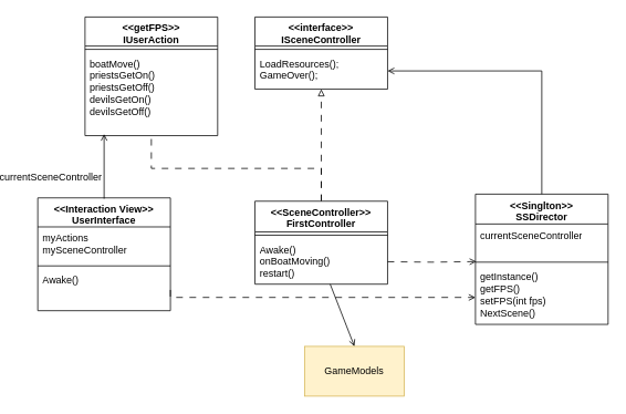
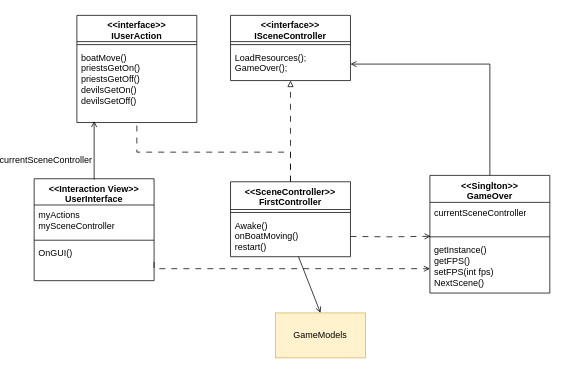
  <mxCell id="0" />
  <mxCell id="1" parent="0" />
  <mxCell id="2" style="edgeStyle=orthogonalEdgeStyle;rounded=0;orthogonalLoop=1;jettySize=auto;html=1;exitX=0.5;exitY=0;exitDx=0;exitDy=0;fontFamily=Helvetica;fontSize=12;fontColor=default;startSize=37;endArrow=none;endFill=0;dashed=1;dashPattern=8 8;" edge="1" parent="1" source="4" target="7"><mxGeometry relative="1" as="geometry"><mxPoint x="213.2" y="165.2" as="targetPoint" /></mxGeometry></mxCell>
  <mxCell id="3" style="rounded=0;orthogonalLoop=1;jettySize=auto;html=1;exitX=0.5;exitY=0;exitDx=0;exitDy=0;fontFamily=Helvetica;fontSize=12;fontColor=default;startSize=37;endArrow=block;endFill=0;dashed=1;dashPattern=8 8;" edge="1" parent="1" source="4" target="12"><mxGeometry relative="1" as="geometry"><mxPoint x="373.16" y="87.22" as="targetPoint" /><mxPoint x="317" y="233" as="sourcePoint" /></mxGeometry></mxCell>
  <mxCell id="4" value="&amp;lt;&amp;lt;SceneController&amp;gt;&amp;gt;&lt;br&gt;FirstController" style="swimlane;fontStyle=1;align=center;verticalAlign=top;childLayout=stackLayout;horizontal=1;startSize=37;horizontalStack=0;resizeParent=1;resizeParentMax=0;resizeLast=0;collapsible=1;marginBottom=0;whiteSpace=wrap;html=1;movable=1;resizable=1;rotatable=1;deletable=1;editable=1;locked=0;connectable=1;glass=0;rounded=0;shadow=0;" vertex="1" parent="1"><mxGeometry x="296" y="242" width="160" height="100" as="geometry"><mxRectangle x="330" y="270" width="156" height="41" as="alternateBounds" /></mxGeometry></mxCell>
  <mxCell id="5" value="" style="line;strokeWidth=1;fillColor=none;align=left;verticalAlign=middle;spacingTop=-1;spacingLeft=3;spacingRight=3;rotatable=0;labelPosition=right;points=[];portConstraint=eastwest;strokeColor=inherit;" vertex="1" parent="4"><mxGeometry y="37" width="160" height="8" as="geometry" /></mxCell>
  <mxCell id="6" value="Awake()&lt;br&gt;onBoatMoving()&lt;br&gt;restart()" style="text;strokeColor=none;fillColor=none;align=left;verticalAlign=top;spacingLeft=4;spacingRight=4;overflow=hidden;rotatable=0;points=[[0,0.5],[1,0.5]];portConstraint=eastwest;whiteSpace=wrap;html=1;" vertex="1" parent="4"><mxGeometry y="45" width="160" height="55" as="geometry" /></mxCell>
- <mxCell id="7" value="&amp;lt;&amp;lt;getFPS&amp;gt;&amp;gt;&lt;br&gt;IUserAction" style="swimlane;fontStyle=1;align=center;verticalAlign=top;childLayout=stackLayout;horizontal=1;startSize=35;horizontalStack=0;resizeParent=1;resizeParentMax=0;resizeLast=0;collapsible=1;marginBottom=0;whiteSpace=wrap;html=1;strokeColor=default;fontFamily=Helvetica;fontSize=12;fontColor=default;fillColor=default;" vertex="1" parent="1"><mxGeometry x="91" y="20" width="160" height="143" as="geometry" /></mxCell>
+ <mxCell id="7" value="&amp;lt;&amp;lt;interface&amp;gt;&amp;gt;&lt;br&gt;IUserAction" style="swimlane;fontStyle=1;align=center;verticalAlign=top;childLayout=stackLayout;horizontal=1;startSize=35;horizontalStack=0;resizeParent=1;resizeParentMax=0;resizeLast=0;collapsible=1;marginBottom=0;whiteSpace=wrap;html=1;strokeColor=default;fontFamily=Helvetica;fontSize=12;fontColor=default;fillColor=default;" vertex="1" parent="1"><mxGeometry x="91" y="20" width="160" height="143" as="geometry" /></mxCell>
  <mxCell id="8" value="" style="line;strokeWidth=1;fillColor=none;align=left;verticalAlign=middle;spacingTop=-1;spacingLeft=3;spacingRight=3;rotatable=0;labelPosition=right;points=[];portConstraint=eastwest;strokeColor=inherit;fontFamily=Helvetica;fontSize=12;fontColor=default;startSize=37;html=1;" vertex="1" parent="7"><mxGeometry y="35" width="160" height="8" as="geometry" /></mxCell>
  <mxCell id="9" value="&lt;div&gt;boatMove()&lt;/div&gt;&lt;div&gt;priestsGetOn()&lt;/div&gt;&lt;div&gt;priestsGetOff()&lt;/div&gt;&lt;div&gt;devilsGetOn()&lt;/div&gt;&lt;div&gt;devilsGetOff()&lt;/div&gt;" style="text;strokeColor=none;fillColor=none;align=left;verticalAlign=top;spacingLeft=4;spacingRight=4;overflow=hidden;rotatable=0;points=[[0,0.5],[1,0.5]];portConstraint=eastwest;whiteSpace=wrap;html=1;fontSize=12;fontFamily=Helvetica;fontColor=default;" vertex="1" parent="7"><mxGeometry y="43" width="160" height="100" as="geometry" /></mxCell>
  <mxCell id="10" value="&amp;lt;&amp;lt;interface&amp;gt;&amp;gt;&lt;br&gt;ISceneController&lt;br&gt;" style="swimlane;fontStyle=1;align=center;verticalAlign=top;childLayout=stackLayout;horizontal=1;startSize=35;horizontalStack=0;resizeParent=1;resizeParentMax=0;resizeLast=0;collapsible=1;marginBottom=0;whiteSpace=wrap;html=1;strokeColor=default;fontFamily=Helvetica;fontSize=12;fontColor=default;fillColor=default;" vertex="1" parent="1"><mxGeometry x="296" y="20" width="160" height="87" as="geometry" /></mxCell>
  <mxCell id="11" value="" style="line;strokeWidth=1;fillColor=none;align=left;verticalAlign=middle;spacingTop=-1;spacingLeft=3;spacingRight=3;rotatable=0;labelPosition=right;points=[];portConstraint=eastwest;strokeColor=inherit;fontFamily=Helvetica;fontSize=12;fontColor=default;startSize=37;html=1;" vertex="1" parent="10"><mxGeometry y="35" width="160" height="8" as="geometry" /></mxCell>
  <mxCell id="12" value="&lt;div&gt;LoadResources();&lt;/div&gt;&lt;div&gt;GameOver();&lt;/div&gt;" style="text;strokeColor=none;fillColor=none;align=left;verticalAlign=top;spacingLeft=4;spacingRight=4;overflow=hidden;rotatable=0;points=[[0,0.5],[1,0.5]];portConstraint=eastwest;whiteSpace=wrap;html=1;fontSize=12;fontFamily=Helvetica;fontColor=default;" vertex="1" parent="10"><mxGeometry y="43" width="160" height="44" as="geometry" /></mxCell>
- <mxCell id="13" value="&amp;lt;&amp;lt;Singlton&amp;gt;&amp;gt;&lt;br&gt;SSDirector" style="swimlane;fontStyle=1;align=center;verticalAlign=top;childLayout=stackLayout;horizontal=1;startSize=36;horizontalStack=0;resizeParent=1;resizeParentMax=0;resizeLast=0;collapsible=1;marginBottom=0;whiteSpace=wrap;html=1;strokeColor=default;fontFamily=Helvetica;fontSize=12;fontColor=default;fillColor=default;" vertex="1" parent="1"><mxGeometry x="562" y="233.5" width="160" height="157" as="geometry" /></mxCell>
+ <mxCell id="13" value="&amp;lt;&amp;lt;Singlton&amp;gt;&amp;gt;&lt;br&gt;GameOver" style="swimlane;fontStyle=1;align=center;verticalAlign=top;childLayout=stackLayout;horizontal=1;startSize=36;horizontalStack=0;resizeParent=1;resizeParentMax=0;resizeLast=0;collapsible=1;marginBottom=0;whiteSpace=wrap;html=1;strokeColor=default;fontFamily=Helvetica;fontSize=12;fontColor=default;fillColor=default;" vertex="1" parent="1"><mxGeometry x="562" y="233.5" width="160" height="157" as="geometry" /></mxCell>
  <mxCell id="14" value="currentSceneController" style="text;strokeColor=none;fillColor=none;align=left;verticalAlign=top;spacingLeft=4;spacingRight=4;overflow=hidden;rotatable=0;points=[[0,0.5],[1,0.5]];portConstraint=eastwest;whiteSpace=wrap;html=1;fontSize=12;fontFamily=Helvetica;fontColor=default;" vertex="1" parent="13"><mxGeometry y="36" width="160" height="42" as="geometry" /></mxCell>
  <mxCell id="15" value="" style="line;strokeWidth=1;fillColor=none;align=left;verticalAlign=middle;spacingTop=-1;spacingLeft=3;spacingRight=3;rotatable=0;labelPosition=right;points=[];portConstraint=eastwest;strokeColor=inherit;fontFamily=Helvetica;fontSize=12;fontColor=default;startSize=37;html=1;" vertex="1" parent="13"><mxGeometry y="78" width="160" height="8" as="geometry" /></mxCell>
  <mxCell id="16" value="getInstance()&lt;br&gt;getFPS()&lt;br&gt;setFPS(int fps)&lt;br&gt;NextScene()" style="text;strokeColor=none;fillColor=none;align=left;verticalAlign=top;spacingLeft=4;spacingRight=4;overflow=hidden;rotatable=0;points=[[0,0.5],[1,0.5]];portConstraint=eastwest;whiteSpace=wrap;html=1;fontSize=12;fontFamily=Helvetica;fontColor=default;" vertex="1" parent="13"><mxGeometry y="86" width="160" height="71" as="geometry" /></mxCell>
  <mxCell id="17" value="&lt;br&gt;" style="endArrow=open;endFill=0;html=1;edgeStyle=orthogonalEdgeStyle;align=left;verticalAlign=top;rounded=0;fontFamily=Helvetica;fontSize=12;fontColor=default;startSize=37;dashed=1;dashPattern=8 8;entryX=0.025;entryY=0.412;entryDx=0;entryDy=0;entryPerimeter=0;" edge="1" parent="1"><mxGeometry x="-1" relative="1" as="geometry"><mxPoint x="456" y="315" as="sourcePoint" /><mxPoint x="563" y="314.796" as="targetPoint" /></mxGeometry></mxCell>
  <mxCell id="18" value="" style="endArrow=open;html=1;rounded=0;fontFamily=Helvetica;fontSize=12;fontColor=default;startSize=37;exitX=0.5;exitY=0;exitDx=0;exitDy=0;entryX=1;entryY=0.5;entryDx=0;entryDy=0;edgeStyle=orthogonalEdgeStyle;endFill=0;" edge="1" parent="1" source="13" target="12"><mxGeometry width="50" height="50" relative="1" as="geometry"><mxPoint x="325" y="206" as="sourcePoint" /><mxPoint x="375" y="156" as="targetPoint" /></mxGeometry></mxCell>
  <mxCell id="19" value="&amp;lt;&amp;lt;Interaction View&amp;gt;&amp;gt;&lt;br&gt;UserInterface" style="swimlane;fontStyle=1;align=center;verticalAlign=top;childLayout=stackLayout;horizontal=1;startSize=35;horizontalStack=0;resizeParent=1;resizeParentMax=0;resizeLast=0;collapsible=1;marginBottom=0;whiteSpace=wrap;html=1;strokeColor=default;fontFamily=Helvetica;fontSize=12;fontColor=default;fillColor=default;" vertex="1" parent="1"><mxGeometry x="34" y="238" width="160" height="136" as="geometry" /></mxCell>
  <mxCell id="20" value="myActions&lt;br&gt;mySceneController" style="text;strokeColor=none;fillColor=none;align=left;verticalAlign=top;spacingLeft=4;spacingRight=4;overflow=hidden;rotatable=0;points=[[0,0.5],[1,0.5]];portConstraint=eastwest;whiteSpace=wrap;html=1;fontSize=12;fontFamily=Helvetica;fontColor=default;" vertex="1" parent="19"><mxGeometry y="35" width="160" height="43" as="geometry" /></mxCell>
  <mxCell id="21" value="" style="line;strokeWidth=1;fillColor=none;align=left;verticalAlign=middle;spacingTop=-1;spacingLeft=3;spacingRight=3;rotatable=0;labelPosition=right;points=[];portConstraint=eastwest;strokeColor=inherit;fontFamily=Helvetica;fontSize=12;fontColor=default;startSize=37;html=1;" vertex="1" parent="19"><mxGeometry y="78" width="160" height="8" as="geometry" /></mxCell>
- <mxCell id="22" value="Awake()" style="text;strokeColor=none;fillColor=none;align=left;verticalAlign=top;spacingLeft=4;spacingRight=4;overflow=hidden;rotatable=0;points=[[0,0.5],[1,0.5]];portConstraint=eastwest;whiteSpace=wrap;html=1;fontSize=12;fontFamily=Helvetica;fontColor=default;" vertex="1" parent="19"><mxGeometry y="86" width="160" height="50" as="geometry" /></mxCell>
+ <mxCell id="22" value="OnGUI()" style="text;strokeColor=none;fillColor=none;align=left;verticalAlign=top;spacingLeft=4;spacingRight=4;overflow=hidden;rotatable=0;points=[[0,0.5],[1,0.5]];portConstraint=eastwest;whiteSpace=wrap;html=1;fontSize=12;fontFamily=Helvetica;fontColor=default;" vertex="1" parent="19"><mxGeometry y="86" width="160" height="50" as="geometry" /></mxCell>
  <mxCell id="23" value="" style="endArrow=open;html=1;rounded=0;fontFamily=Helvetica;fontSize=12;fontColor=default;startSize=37;exitX=1;exitY=0.5;exitDx=0;exitDy=0;endFill=0;dashed=1;dashPattern=8 8;edgeStyle=orthogonalEdgeStyle;" edge="1" parent="1" source="22" target="13"><mxGeometry width="50" height="50" relative="1" as="geometry"><mxPoint x="314" y="369" as="sourcePoint" /><mxPoint x="568" y="360" as="targetPoint" /><Array as="points"><mxPoint x="472" y="358" /><mxPoint x="472" y="358" /></Array></mxGeometry></mxCell>
  <mxCell id="24" value="" style="endArrow=open;html=1;rounded=0;fontFamily=Helvetica;fontSize=12;fontColor=default;startSize=37;exitX=0.5;exitY=0;exitDx=0;exitDy=0;endFill=0;" edge="1" parent="1"><mxGeometry width="50" height="50" relative="1" as="geometry"><mxPoint x="114" y="239" as="sourcePoint" /><mxPoint x="114" y="161" as="targetPoint" /></mxGeometry></mxCell>
  <mxCell id="25" value="&lt;span style=&quot;text-align: left;&quot;&gt;currentSceneController&lt;/span&gt;" style="text;html=1;strokeColor=none;fillColor=none;align=center;verticalAlign=middle;whiteSpace=wrap;rounded=0;fontSize=12;fontFamily=Helvetica;fontColor=default;" vertex="1" parent="1"><mxGeometry x="20" y="199" width="60" height="30" as="geometry" /></mxCell>
  <mxCell id="26" value="&lt;div style=&quot;&quot;&gt;&lt;span style=&quot;background-color: initial;&quot;&gt;GameModels&lt;/span&gt;&lt;/div&gt;" style="rounded=0;whiteSpace=wrap;html=1;strokeColor=#d6b656;fontFamily=Helvetica;fontSize=12;startSize=37;fillColor=#fff2cc;align=center;" vertex="1" parent="1"><mxGeometry x="356" y="417" width="120" height="60" as="geometry" /></mxCell>
  <mxCell id="27" value="" style="endArrow=open;html=1;rounded=0;fontFamily=Helvetica;fontSize=12;fontColor=default;startSize=37;entryX=0.5;entryY=0;entryDx=0;entryDy=0;endFill=0;" edge="1" parent="1" source="6" target="26"><mxGeometry width="50" height="50" relative="1" as="geometry"><mxPoint x="325" y="306" as="sourcePoint" /><mxPoint x="375" y="256" as="targetPoint" /></mxGeometry></mxCell>
